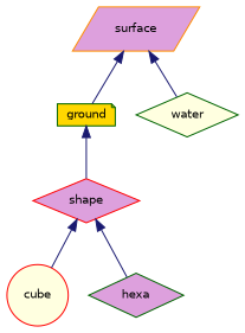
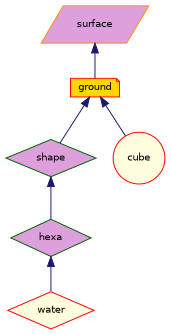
  digraph {
    node [color=darkgreen fillcolor=plum fontname=Helvetica fontsize=10 shape=diamond style=filled]
    edge [color=midnightblue dir=back fontname=Helvetica fontsize=10 labelfontname=Helvetica labelfontsize=10 style=solid]
    n1 [color=darkorange fontcolor=black height=0.2 label=surface shape=parallelogram width=0.4]
-   n2 [fillcolor=gold height=0.2 label=ground shape=note width=0.4]
-   n3 [fillcolor=lightyellow height=0.2 label=water width=0.4]
-   n4 [color=red height=0.2 label=shape width=0.4]
+   n2 [color=red fillcolor=gold height=0.2 label=ground shape=note width=0.4]
+   n3 [color=red fillcolor=lightyellow height=0.2 label=water width=0.4]
+   n4 [height=0.2 label=shape width=0.4]
    n5 [color=red fillcolor=lightyellow height=0.2 label=cube shape=circle width=0.4]
    n6 [height=0.2 label=hexa width=0.4]
    n1 -> n2
-   n1 -> n3
+   n6 -> n3
    n2 -> n4
-   n4 -> n5
+   n2 -> n5
    n4 -> n6
  }
